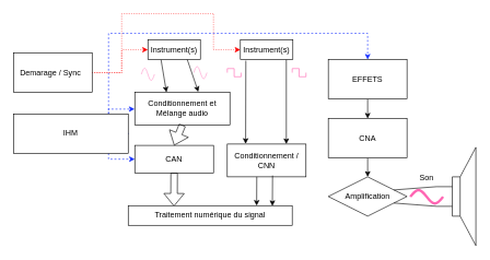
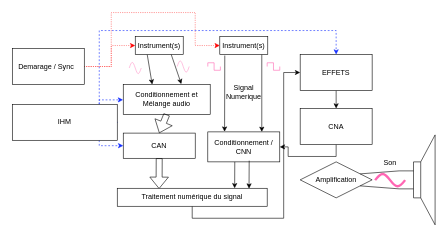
  <mxCell id="0" />
  <mxCell id="1" parent="0" />
  <mxCell id="2" value="" style="endArrow=classic;html=1;rounded=0;horizontal=1;exitX=0.875;exitY=0.989;exitDx=0;exitDy=0;exitPerimeter=0;entryX=0.75;entryY=0;entryDx=0;entryDy=0;" parent="1" source="12" target="25" edge="1"><mxGeometry width="50" height="50" relative="1" as="geometry"><mxPoint x="425" y="110" as="sourcePoint" /><mxPoint x="425" y="200" as="targetPoint" /></mxGeometry></mxCell>
  <mxCell id="3" value="CAN" style="rounded=0;whiteSpace=wrap;html=1;" parent="1" vertex="1"><mxGeometry x="205" y="221" width="120" height="42" as="geometry" /></mxCell>
  <mxCell id="4" value="" style="endArrow=classic;html=1;rounded=0;entryX=0.333;entryY=0;entryDx=0;entryDy=0;entryPerimeter=0;exitX=0.25;exitY=1;exitDx=0;exitDy=0;" parent="1" source="10" target="6" edge="1"><mxGeometry width="50" height="50" relative="1" as="geometry"><mxPoint x="245" y="133" as="sourcePoint" /><mxPoint x="245.2" y="164.56" as="targetPoint" /></mxGeometry></mxCell>
  <mxCell id="5" value="" style="shape=flexArrow;endArrow=classic;html=1;rounded=0;exitX=0.5;exitY=1;exitDx=0;exitDy=0;entryX=0.279;entryY=0.03;entryDx=0;entryDy=0;entryPerimeter=0;" parent="1" source="3" target="14" edge="1"><mxGeometry width="50" height="50" relative="1" as="geometry"><mxPoint x="235" y="363" as="sourcePoint" /><mxPoint x="265" y="303" as="targetPoint" /></mxGeometry></mxCell>
  <mxCell id="6" value="Conditionnement et Mélange audio" style="rounded=0;whiteSpace=wrap;html=1;" parent="1" vertex="1"><mxGeometry x="205" y="140" width="145" height="50" as="geometry" /></mxCell>
  <mxCell id="7" value="" style="shape=flexArrow;endArrow=classic;html=1;rounded=0;exitX=0.5;exitY=1;exitDx=0;exitDy=0;entryX=0.5;entryY=0;entryDx=0;entryDy=0;" parent="1" source="6" target="3" edge="1"><mxGeometry width="50" height="50" relative="1" as="geometry"><mxPoint x="245" y="273" as="sourcePoint" /><mxPoint x="295" y="223" as="targetPoint" /></mxGeometry></mxCell>
  <mxCell id="8" value="" style="endArrow=classic;html=1;rounded=0;horizontal=1;exitX=0.104;exitY=1.056;exitDx=0;exitDy=0;exitPerimeter=0;entryX=0.233;entryY=-0.007;entryDx=0;entryDy=0;entryPerimeter=0;" parent="1" source="12" target="25" edge="1"><mxGeometry width="50" height="50" relative="1" as="geometry"><mxPoint x="375" y="94" as="sourcePoint" /><mxPoint x="375" y="204" as="targetPoint" /></mxGeometry></mxCell>
+ <mxCell id="9" value="Signal Numerique" style="text;html=1;align=center;verticalAlign=middle;whiteSpace=wrap;rounded=0;" parent="1" vertex="1"><mxGeometry x="376" y="137" width="60" height="30" as="geometry" /></mxCell>
  <mxCell id="10" value="Instrument(s)" style="rounded=0;whiteSpace=wrap;html=1;" parent="1" vertex="1"><mxGeometry x="225" y="60" width="80" height="30" as="geometry" /></mxCell>
  <mxCell id="11" value="" style="endArrow=classic;html=1;rounded=0;exitX=0.75;exitY=1;exitDx=0;exitDy=0;entryX=0.668;entryY=-0.015;entryDx=0;entryDy=0;entryPerimeter=0;" parent="1" source="10" target="6" edge="1"><mxGeometry width="50" height="50" relative="1" as="geometry"><mxPoint x="265" y="153" as="sourcePoint" /><mxPoint x="285" y="143" as="targetPoint" /></mxGeometry></mxCell>
  <mxCell id="12" value="Instrument(s)" style="rounded=0;whiteSpace=wrap;html=1;" parent="1" vertex="1"><mxGeometry x="366" y="60" width="80" height="30" as="geometry" /></mxCell>
+ <mxCell id="13" style="edgeStyle=orthogonalEdgeStyle;rounded=0;orthogonalLoop=1;jettySize=auto;html=1;exitX=0.5;exitY=1;exitDx=0;exitDy=0;entryX=0;entryY=0.5;entryDx=0;entryDy=0;" parent="1" source="14" target="16" edge="1"><mxGeometry relative="1" as="geometry" /></mxCell>
  <mxCell id="14" value="Traitement numérique du signal" style="rounded=0;whiteSpace=wrap;html=1;" parent="1" vertex="1"><mxGeometry x="195" y="313" width="250" height="30" as="geometry" /></mxCell>
  <mxCell id="15" style="edgeStyle=orthogonalEdgeStyle;rounded=0;orthogonalLoop=1;jettySize=auto;html=1;exitX=0.5;exitY=1;exitDx=0;exitDy=0;entryX=0.5;entryY=0;entryDx=0;entryDy=0;" parent="1" source="16" target="28" edge="1"><mxGeometry relative="1" as="geometry" /></mxCell>
  <mxCell id="16" value="EFFETS" style="rounded=0;whiteSpace=wrap;html=1;" parent="1" vertex="1"><mxGeometry x="500" y="90" width="120" height="60" as="geometry" /></mxCell>
  <mxCell id="17" style="edgeStyle=orthogonalEdgeStyle;rounded=0;orthogonalLoop=1;jettySize=auto;html=1;exitX=1;exitY=0.5;exitDx=0;exitDy=0;dashed=1;entryX=-0.002;entryY=0.512;entryDx=0;entryDy=0;entryPerimeter=0;strokeColor=#122DFF;" parent="1" source="20" target="6" edge="1"><mxGeometry relative="1" as="geometry"><mxPoint x="185" y="165" as="targetPoint" /><Array as="points"><mxPoint x="165" y="203" /><mxPoint x="165" y="166" /></Array></mxGeometry></mxCell>
  <mxCell id="18" style="edgeStyle=orthogonalEdgeStyle;rounded=0;orthogonalLoop=1;jettySize=auto;html=1;exitX=1;exitY=0.5;exitDx=0;exitDy=0;entryX=0;entryY=0.5;entryDx=0;entryDy=0;dashed=1;strokeColor=#122DFF;" parent="1" source="20" target="3" edge="1"><mxGeometry relative="1" as="geometry"><Array as="points"><mxPoint x="165" y="203" /><mxPoint x="165" y="242" /></Array></mxGeometry></mxCell>
  <mxCell id="19" style="edgeStyle=orthogonalEdgeStyle;rounded=0;orthogonalLoop=1;jettySize=auto;html=1;exitX=1;exitY=0.5;exitDx=0;exitDy=0;entryX=0.5;entryY=0;entryDx=0;entryDy=0;dashed=1;strokeColor=#122DFF;" parent="1" source="20" target="16" edge="1"><mxGeometry relative="1" as="geometry"><Array as="points"><mxPoint x="165" y="203" /><mxPoint x="165" y="50" /><mxPoint x="560" y="50" /></Array></mxGeometry></mxCell>
  <mxCell id="20" value="IHM" style="rounded=0;whiteSpace=wrap;html=1;" parent="1" vertex="1"><mxGeometry x="20" y="173" width="175" height="60" as="geometry" /></mxCell>
  <mxCell id="21" style="edgeStyle=orthogonalEdgeStyle;rounded=0;orthogonalLoop=1;jettySize=auto;html=1;exitX=1;exitY=0.5;exitDx=0;exitDy=0;entryX=0;entryY=0.5;entryDx=0;entryDy=0;dashed=1;dashPattern=1 2;strokeColor=#FF0000;" parent="1" source="23" target="10" edge="1"><mxGeometry relative="1" as="geometry"><Array as="points"><mxPoint x="185" y="110" /><mxPoint x="185" y="75" /></Array></mxGeometry></mxCell>
  <mxCell id="22" style="edgeStyle=orthogonalEdgeStyle;rounded=0;orthogonalLoop=1;jettySize=auto;html=1;exitX=1;exitY=0.5;exitDx=0;exitDy=0;entryX=0;entryY=0.5;entryDx=0;entryDy=0;dashed=1;dashPattern=1 2;strokeColor=#FF0000;" parent="1" source="23" target="12" edge="1"><mxGeometry relative="1" as="geometry"><Array as="points"><mxPoint x="185" y="110" /><mxPoint x="185" y="20" /><mxPoint x="325" y="20" /><mxPoint x="325" y="75" /></Array></mxGeometry></mxCell>
  <mxCell id="23" value="Demarage / Sync &lt;span style=&quot;background-color: initial;&quot;&gt;&amp;nbsp;&lt;/span&gt;" style="rounded=0;whiteSpace=wrap;html=1;" parent="1" vertex="1"><mxGeometry x="20" y="80" width="120" height="60" as="geometry" /></mxCell>
  <mxCell id="24" style="rounded=0;orthogonalLoop=1;jettySize=auto;html=1;exitX=0.25;exitY=1;exitDx=0;exitDy=0;entryX=0.723;entryY=0.001;entryDx=0;entryDy=0;entryPerimeter=0;" parent="1" edge="1"><mxGeometry relative="1" as="geometry"><mxPoint x="390.75" y="313.03" as="targetPoint" /><mxPoint x="391" y="267" as="sourcePoint" /></mxGeometry></mxCell>
  <mxCell id="25" value="Conditionnement / CNN" style="rounded=0;whiteSpace=wrap;html=1;" parent="1" vertex="1"><mxGeometry x="346" y="219" width="120" height="50" as="geometry" /></mxCell>
  <mxCell id="26" style="rounded=0;orthogonalLoop=1;jettySize=auto;html=1;exitX=0.75;exitY=1;exitDx=0;exitDy=0;entryX=0.879;entryY=0.017;entryDx=0;entryDy=0;entryPerimeter=0;" parent="1" target="14" edge="1"><mxGeometry relative="1" as="geometry"><mxPoint x="415" y="267" as="sourcePoint" /><mxPoint x="415" y="310" as="targetPoint" /></mxGeometry></mxCell>
- <mxCell id="27" style="edgeStyle=orthogonalEdgeStyle;rounded=0;orthogonalLoop=1;jettySize=auto;html=1;exitX=0.5;exitY=1;exitDx=0;exitDy=0;entryX=0.5;entryY=0;entryDx=0;entryDy=0;" parent="1" source="28" target="29" edge="1"><mxGeometry relative="1" as="geometry" /></mxCell>
+ <mxCell id="27" style="edgeStyle=orthogonalEdgeStyle;rounded=0;orthogonalLoop=1;jettySize=auto;html=1;exitX=0.5;exitY=1;exitDx=0;exitDy=0;" parent="1" source="28" target="25" edge="1"><mxGeometry relative="1" as="geometry" /></mxCell>
  <mxCell id="28" value="CNA" style="rounded=0;whiteSpace=wrap;html=1;" parent="1" vertex="1"><mxGeometry x="500" y="180" width="120" height="60" as="geometry" /></mxCell>
  <mxCell id="29" value="Amplification" style="rhombus;whiteSpace=wrap;html=1;" parent="1" vertex="1"><mxGeometry x="500" y="269" width="120" height="60" as="geometry" /></mxCell>
  <mxCell id="30" value="" style="pointerEvents=1;verticalLabelPosition=bottom;shadow=0;dashed=0;align=center;html=1;verticalAlign=top;shape=mxgraph.electrical.electro-mechanical.loudspeaker;" parent="1" vertex="1"><mxGeometry x="665" y="224" width="60" height="150" as="geometry" /></mxCell>
  <mxCell id="31" style="rounded=0;orthogonalLoop=1;jettySize=auto;html=1;exitX=1;exitY=0.25;exitDx=0;exitDy=0;entryX=0;entryY=0.4;entryDx=0;entryDy=0;entryPerimeter=0;endArrow=none;endFill=0;" parent="1" source="29" target="30" edge="1"><mxGeometry relative="1" as="geometry" /></mxCell>
  <mxCell id="32" style="rounded=0;orthogonalLoop=1;jettySize=auto;html=1;exitX=1;exitY=0.75;exitDx=0;exitDy=0;entryX=0;entryY=0.6;entryDx=0;entryDy=0;entryPerimeter=0;endArrow=none;endFill=0;" parent="1" source="29" target="30" edge="1"><mxGeometry relative="1" as="geometry" /></mxCell>
  <mxCell id="33" value="" style="pointerEvents=1;verticalLabelPosition=bottom;shadow=0;dashed=0;align=center;html=1;verticalAlign=top;shape=mxgraph.electrical.waveforms.sine_wave;strokeColor=#FF99CC;" parent="1" vertex="1"><mxGeometry x="215" y="100" width="20" height="25" as="geometry" /></mxCell>
  <mxCell id="34" value="" style="pointerEvents=1;verticalLabelPosition=bottom;shadow=0;dashed=0;align=center;html=1;verticalAlign=top;shape=mxgraph.electrical.waveforms.square_wave;fillColor=#FF99CC;strokeColor=#FF66B3;" parent="1" vertex="1"><mxGeometry x="346" y="103.75" width="21" height="12.5" as="geometry" /></mxCell>
  <mxCell id="35" value="" style="pointerEvents=1;verticalLabelPosition=bottom;shadow=0;dashed=0;align=center;html=1;verticalAlign=top;shape=mxgraph.electrical.waveforms.square_wave;fillColor=#FF99CC;strokeColor=#FF66B3;" parent="1" vertex="1"><mxGeometry x="445" y="103.75" width="21" height="12.5" as="geometry" /></mxCell>
  <mxCell id="36" value="" style="pointerEvents=1;verticalLabelPosition=bottom;shadow=0;dashed=0;align=center;html=1;verticalAlign=top;shape=mxgraph.electrical.waveforms.sine_wave;strokeColor=#FF99CC;" parent="1" vertex="1"><mxGeometry x="295" y="97.5" width="20" height="25" as="geometry" /></mxCell>
  <mxCell id="37" value="" style="pointerEvents=1;verticalLabelPosition=bottom;shadow=0;dashed=0;align=center;html=1;verticalAlign=top;shape=mxgraph.electrical.waveforms.sine_wave;strokeWidth=4;strokeColor=#FF66B3;" parent="1" vertex="1"><mxGeometry x="625" y="285.91" width="50" height="27.09" as="geometry" /></mxCell>
  <mxCell id="38" value="Son" style="text;html=1;align=center;verticalAlign=middle;whiteSpace=wrap;rounded=0;" parent="1" vertex="1"><mxGeometry x="620" y="255.91" width="60" height="30" as="geometry" /></mxCell>
